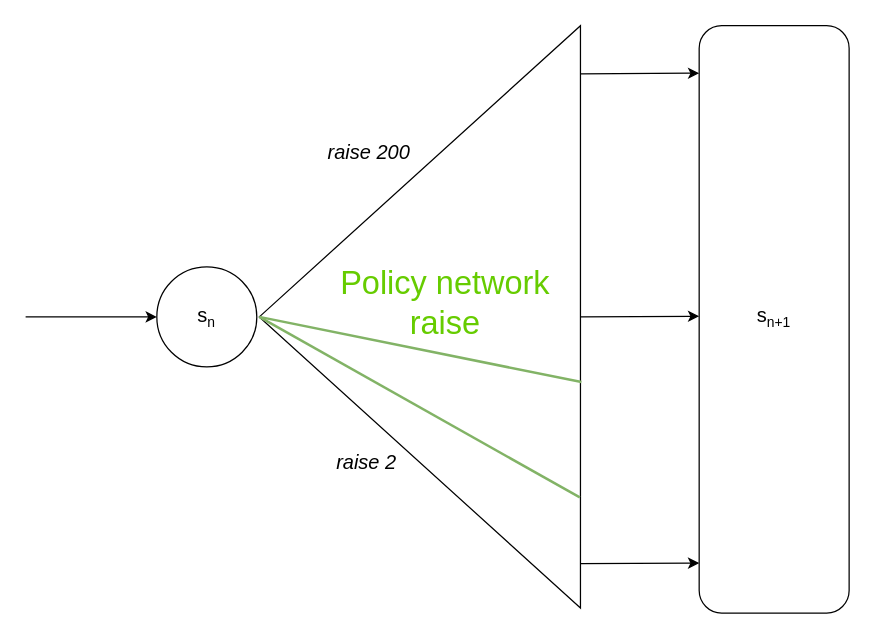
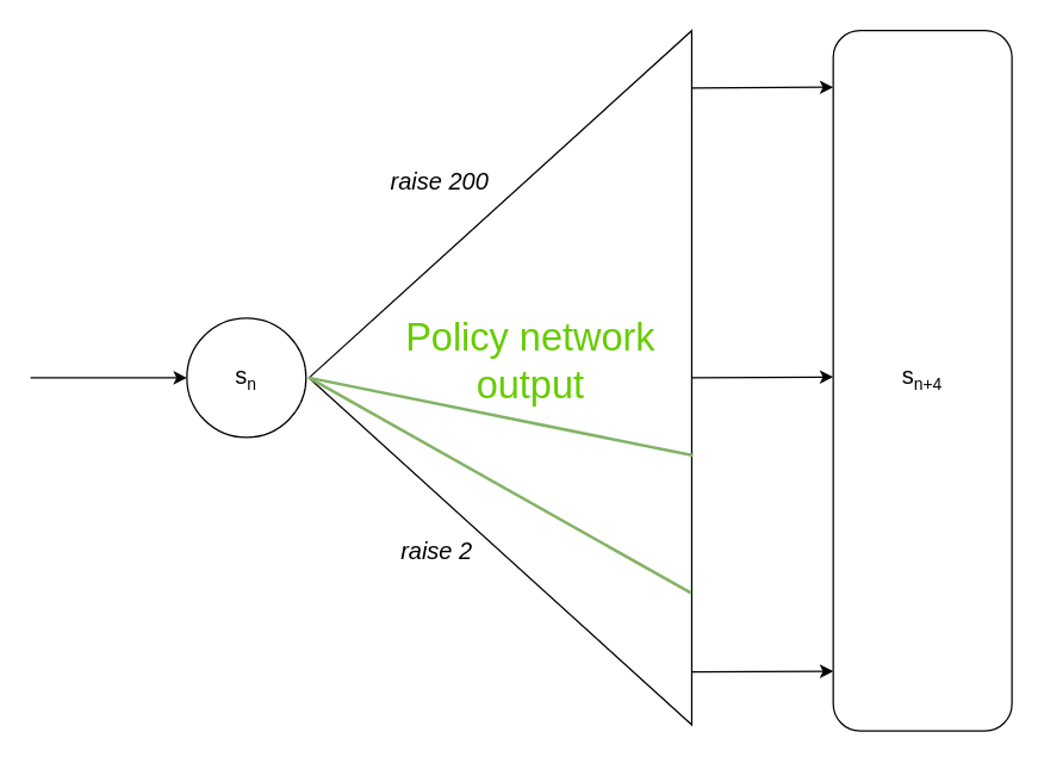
  <mxCell id="0" />
  <mxCell id="1" parent="0" />
  <mxCell id="2" value="" style="ellipse;whiteSpace=wrap;html=1;aspect=fixed;" parent="1" vertex="1"><mxGeometry x="125" y="213" width="80" height="80" as="geometry" /></mxCell>
  <mxCell id="3" value="" style="endArrow=classic;html=1;entryX=0;entryY=0.5;entryDx=0;entryDy=0;" parent="1" target="2" edge="1"><mxGeometry width="50" height="50" relative="1" as="geometry"><mxPoint x="20" y="253" as="sourcePoint" /><mxPoint x="475" y="183" as="targetPoint" /></mxGeometry></mxCell>
  <mxCell id="4" value="&lt;span style=&quot;font-size: 16px&quot;&gt;s&lt;/span&gt;&lt;span style=&quot;font-size: 13.333px&quot;&gt;&lt;sub&gt;n&lt;br&gt;&lt;/sub&gt;&lt;/span&gt;" style="text;html=1;strokeColor=none;fillColor=none;align=center;verticalAlign=middle;whiteSpace=wrap;rounded=0;" parent="1" vertex="1"><mxGeometry x="145" y="243" width="40" height="20" as="geometry" /></mxCell>
  <mxCell id="5" value="&lt;i&gt;raise 200&lt;/i&gt;" style="text;html=1;strokeColor=none;fillColor=none;align=center;verticalAlign=middle;whiteSpace=wrap;rounded=0;fontSize=16;" parent="1" vertex="1"><mxGeometry x="261" y="111" width="68" height="20" as="geometry" /></mxCell>
  <mxCell id="6" value="&lt;i&gt;raise 2&lt;/i&gt;" style="text;html=1;strokeColor=none;fillColor=none;align=center;verticalAlign=middle;whiteSpace=wrap;rounded=0;fontSize=16;" parent="1" vertex="1"><mxGeometry x="261" y="359" width="64" height="20" as="geometry" /></mxCell>
  <mxCell id="7" value="" style="triangle;whiteSpace=wrap;html=1;rotation=-180;" parent="1" vertex="1"><mxGeometry x="207" y="20" width="257" height="466" as="geometry" /></mxCell>
  <mxCell id="8" value="" style="rounded=1;whiteSpace=wrap;html=1;" parent="1" vertex="1"><mxGeometry x="559" y="20" width="120" height="470" as="geometry" /></mxCell>
  <mxCell id="9" value="" style="endArrow=classic;html=1;strokeWidth=1;entryX=-0.017;entryY=0.068;entryDx=0;entryDy=0;entryPerimeter=0;exitX=0;exitY=0.5;exitDx=0;exitDy=0;" parent="1" source="7" edge="1"><mxGeometry width="50" height="50" relative="1" as="geometry"><mxPoint x="462" y="253" as="sourcePoint" /><mxPoint x="559" y="252.5" as="targetPoint" /></mxGeometry></mxCell>
  <mxCell id="10" value="" style="endArrow=classic;html=1;strokeWidth=1;entryX=-0.017;entryY=0.068;entryDx=0;entryDy=0;entryPerimeter=0;exitX=0;exitY=0.5;exitDx=0;exitDy=0;" parent="1" edge="1"><mxGeometry width="50" height="50" relative="1" as="geometry"><mxPoint x="464" y="58.5" as="sourcePoint" /><mxPoint x="559" y="58" as="targetPoint" /></mxGeometry></mxCell>
  <mxCell id="11" value="" style="endArrow=classic;html=1;strokeWidth=1;entryX=-0.017;entryY=0.068;entryDx=0;entryDy=0;entryPerimeter=0;exitX=0;exitY=0.5;exitDx=0;exitDy=0;" parent="1" edge="1"><mxGeometry width="50" height="50" relative="1" as="geometry"><mxPoint x="464" y="450.5" as="sourcePoint" /><mxPoint x="559" y="450" as="targetPoint" /></mxGeometry></mxCell>
- <mxCell id="12" value="&lt;span style=&quot;font-size: 16px&quot;&gt;s&lt;/span&gt;&lt;span style=&quot;font-size: 13.333px&quot;&gt;&lt;sub&gt;n+1&lt;br&gt;&lt;/sub&gt;&lt;/span&gt;" style="text;html=1;strokeColor=none;fillColor=none;align=center;verticalAlign=middle;whiteSpace=wrap;rounded=0;" parent="1" vertex="1"><mxGeometry x="599" y="243" width="40" height="20" as="geometry" /></mxCell>
+ <mxCell id="12" value="&lt;span style=&quot;font-size: 16px&quot;&gt;s&lt;/span&gt;&lt;span style=&quot;font-size: 13.333px&quot;&gt;&lt;sub&gt;n+4&lt;br&gt;&lt;/sub&gt;&lt;/span&gt;" style="text;html=1;strokeColor=none;fillColor=none;align=center;verticalAlign=middle;whiteSpace=wrap;rounded=0;" parent="1" vertex="1"><mxGeometry x="599" y="243" width="40" height="20" as="geometry" /></mxCell>
  <mxCell id="13" value="" style="endArrow=none;html=1;strokeWidth=2;exitX=1;exitY=0.5;exitDx=0;exitDy=0;entryX=-0.003;entryY=0.388;entryDx=0;entryDy=0;entryPerimeter=0;fillColor=#d5e8d4;strokeColor=#82b366;" parent="1" source="7" target="7" edge="1"><mxGeometry width="50" height="50" relative="1" as="geometry"><mxPoint x="508" y="174" as="sourcePoint" /><mxPoint x="558" y="124" as="targetPoint" /></mxGeometry></mxCell>
  <mxCell id="14" value="" style="endArrow=none;html=1;strokeWidth=2;exitX=1;exitY=0.5;exitDx=0;exitDy=0;entryX=0.002;entryY=0.19;entryDx=0;entryDy=0;entryPerimeter=0;fillColor=#d5e8d4;strokeColor=#82b366;" parent="1" source="7" target="7" edge="1"><mxGeometry width="50" height="50" relative="1" as="geometry"><mxPoint x="151" y="475" as="sourcePoint" /><mxPoint x="408.771" y="527.192" as="targetPoint" /></mxGeometry></mxCell>
- <mxCell id="15" value="&lt;span style=&quot;font-size: 26px&quot;&gt;Policy network raise&lt;/span&gt;" style="text;html=1;align=center;verticalAlign=middle;whiteSpace=wrap;rounded=0;fontColor=#66CC00;" parent="1" vertex="1"><mxGeometry x="248" y="186" width="216" height="112" as="geometry" /></mxCell>
+ <mxCell id="15" value="&lt;span style=&quot;font-size: 26px&quot;&gt;Policy network output&lt;/span&gt;" style="text;html=1;align=center;verticalAlign=middle;whiteSpace=wrap;rounded=0;fontColor=#66CC00;" parent="1" vertex="1"><mxGeometry x="248" y="186" width="216" height="112" as="geometry" /></mxCell>
